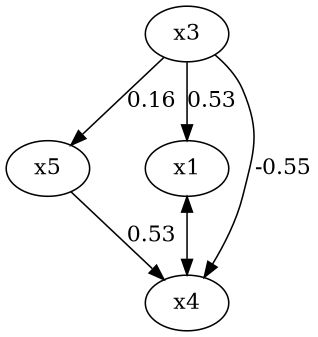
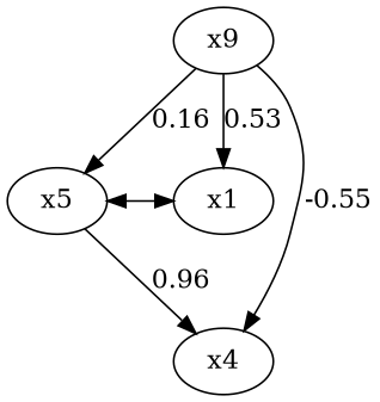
  digraph {
    n1 [label=x5]
    x1
    n3 [label=x4]
-   x3
+   x3 [label=x9]
    subgraph sub_1 {
      rank=same
      n1
      x1
    }
-   n3 -> x1 [dir=both]
-   n1 -> n3 [label=0.53]
+   n1 -> x1 [dir=both]
+   n1 -> n3 [label=0.96]
    x3 -> n1 [label=0.16]
    x3 -> x1 [label=0.53]
    x3 -> n3 [label=-0.55]
  }
